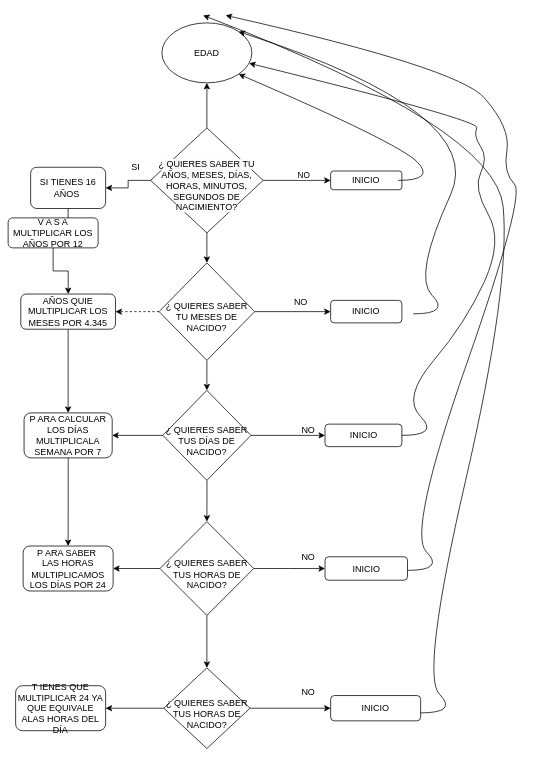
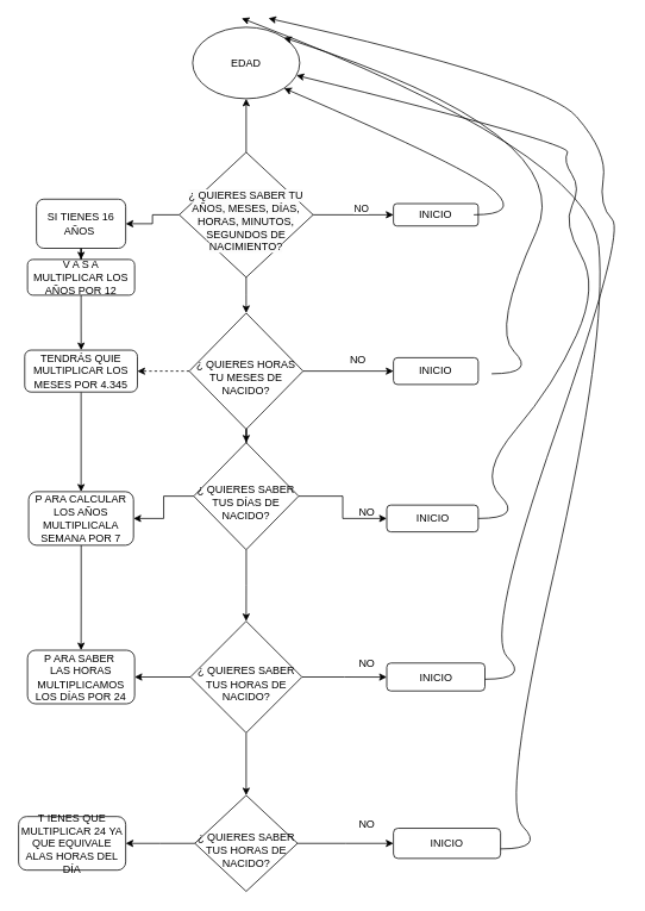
  <mxCell id="0" />
  <mxCell id="1" parent="0" />
  <mxCell id="2" value="&lt;font&gt;EDAD&lt;/font&gt;" style="ellipse;whiteSpace=wrap;html=1;" vertex="1" parent="1"><mxGeometry x="215" y="30" width="120" height="80" as="geometry" /></mxCell>
  <mxCell id="3" value="" style="edgeStyle=orthogonalEdgeStyle;rounded=0;orthogonalLoop=1;jettySize=auto;html=1;" edge="1" parent="1" source="8" target="2"><mxGeometry relative="1" as="geometry" /></mxCell>
  <mxCell id="4" value="" style="edgeStyle=orthogonalEdgeStyle;rounded=0;orthogonalLoop=1;jettySize=auto;html=1;" edge="1" parent="1" source="8" target="9"><mxGeometry relative="1" as="geometry" /></mxCell>
  <mxCell id="5" value="NO" style="edgeLabel;html=1;align=center;verticalAlign=middle;resizable=0;points=[];" vertex="1" connectable="0" parent="4"><mxGeometry x="0.18" y="8" relative="1" as="geometry"><mxPoint as="offset" /></mxGeometry></mxCell>
  <mxCell id="6" value="" style="edgeStyle=orthogonalEdgeStyle;rounded=0;orthogonalLoop=1;jettySize=auto;html=1;" edge="1" parent="1" source="8" target="11"><mxGeometry relative="1" as="geometry" /></mxCell>
  <mxCell id="7" style="edgeStyle=orthogonalEdgeStyle;rounded=0;orthogonalLoop=1;jettySize=auto;html=1;" edge="1" parent="1" source="8"><mxGeometry relative="1" as="geometry"><mxPoint x="275" y="350" as="targetPoint" /></mxGeometry></mxCell>
  <mxCell id="8" value="&lt;br&gt;&lt;span style=&quot;color: rgb(0, 0, 0); font-family: Helvetica; font-size: 12px; font-style: normal; font-variant-ligatures: normal; font-variant-caps: normal; font-weight: 400; letter-spacing: normal; orphans: 2; text-align: center; text-indent: 0px; text-transform: none; widows: 2; word-spacing: 0px; -webkit-text-stroke-width: 0px; background-color: rgb(251, 251, 251); text-decoration-thickness: initial; text-decoration-style: initial; text-decoration-color: initial; float: none; display: inline !important;&quot;&gt;¿ QUIERES SABER TU AÑOS, MESES, DÍAS, HORAS, MINUTOS, SEGUNDOS DE NACIMIENTO?&lt;/span&gt;" style="rhombus;whiteSpace=wrap;html=1;" vertex="1" parent="1"><mxGeometry x="200" y="170" width="150" height="140" as="geometry" /></mxCell>
  <mxCell id="9" value="INICIO" style="rounded=1;whiteSpace=wrap;html=1;" vertex="1" parent="1"><mxGeometry x="440" y="227.5" width="95" height="25" as="geometry" /></mxCell>
  <mxCell id="10" value="" style="edgeStyle=orthogonalEdgeStyle;rounded=0;orthogonalLoop=1;jettySize=auto;html=1;" edge="1" parent="1" source="11" target="14"><mxGeometry relative="1" as="geometry" /></mxCell>
  <mxCell id="11" value="SI TIENES 16 AÑOS&amp;nbsp;" style="rounded=1;whiteSpace=wrap;html=1;" vertex="1" parent="1"><mxGeometry x="40" y="222.5" width="100" height="55" as="geometry" /></mxCell>
- <mxCell id="12" value="SI" style="text;html=1;align=center;verticalAlign=middle;resizable=0;points=[];autosize=1;strokeColor=none;fillColor=none;" vertex="1" parent="1"><mxGeometry x="165" y="208" width="30" height="30" as="geometry" /></mxCell>
  <mxCell id="13" value="" style="edgeStyle=orthogonalEdgeStyle;rounded=0;orthogonalLoop=1;jettySize=auto;html=1;" edge="1" parent="1" source="14" target="22"><mxGeometry relative="1" as="geometry" /></mxCell>
- <mxCell id="14" value="V A S A MULTIPLICAR LOS AÑOS POR 12" style="rounded=1;whiteSpace=wrap;html=1;" vertex="1" parent="1"><mxGeometry x="10" y="290" width="120" height="40" as="geometry" /></mxCell>
+ <mxCell id="14" value="V A S A MULTIPLICAR LOS AÑOS POR 12" style="rounded=1;whiteSpace=wrap;html=1;" vertex="1" parent="1"><mxGeometry x="30" y="290" width="120" height="40" as="geometry" /></mxCell>
  <mxCell id="15" value="" style="edgeStyle=orthogonalEdgeStyle;rounded=0;orthogonalLoop=1;jettySize=auto;html=1;" edge="1" parent="1" source="18" target="19"><mxGeometry relative="1" as="geometry" /></mxCell>
  <mxCell id="16" value="" style="edgeStyle=orthogonalEdgeStyle;rounded=0;orthogonalLoop=1;jettySize=auto;html=1;dashed=1;" edge="1" parent="1" source="18" target="22"><mxGeometry relative="1" as="geometry" /></mxCell>
  <mxCell id="17" value="" style="edgeStyle=orthogonalEdgeStyle;rounded=0;orthogonalLoop=1;jettySize=auto;html=1;" edge="1" parent="1" source="18" target="26"><mxGeometry relative="1" as="geometry" /></mxCell>
- <mxCell id="18" value="&lt;br style=&quot;border-color: var(--border-color);&quot;&gt;&lt;font&gt;¿ QUIERES SABER TU MESES DE NACIDO?&lt;/font&gt;" style="rhombus;whiteSpace=wrap;html=1;" vertex="1" parent="1"><mxGeometry x="211.25" y="350" width="127.5" height="130" as="geometry" /></mxCell>
+ <mxCell id="18" value="&lt;br style=&quot;border-color: var(--border-color);&quot;&gt;&lt;font&gt;¿ QUIERES HORAS TU MESES DE NACIDO?&lt;/font&gt;" style="rhombus;whiteSpace=wrap;html=1;" vertex="1" parent="1"><mxGeometry x="211.25" y="350" width="127.5" height="130" as="geometry" /></mxCell>
  <mxCell id="19" value="INICIO" style="rounded=1;whiteSpace=wrap;html=1;" vertex="1" parent="1"><mxGeometry x="440" y="400" width="95" height="30" as="geometry" /></mxCell>
  <mxCell id="20" value="NO" style="text;html=1;align=center;verticalAlign=middle;resizable=0;points=[];autosize=1;strokeColor=none;fillColor=none;" vertex="1" parent="1"><mxGeometry x="380" y="388" width="40" height="30" as="geometry" /></mxCell>
  <mxCell id="21" value="" style="edgeStyle=orthogonalEdgeStyle;rounded=0;orthogonalLoop=1;jettySize=auto;html=1;" edge="1" parent="1" source="22" target="28"><mxGeometry relative="1" as="geometry" /></mxCell>
- <mxCell id="22" value="AÑOS QUIE MULTIPLICAR LOS MESES POR 4.345" style="rounded=1;whiteSpace=wrap;html=1;" vertex="1" parent="1"><mxGeometry x="26.88" y="391.56" width="126.25" height="46.88" as="geometry" /></mxCell>
+ <mxCell id="22" value="TENDRÁS QUIE MULTIPLICAR LOS MESES POR 4.345" style="rounded=1;whiteSpace=wrap;html=1;" vertex="1" parent="1"><mxGeometry x="26.88" y="391.56" width="126.25" height="46.88" as="geometry" /></mxCell>
  <mxCell id="23" value="" style="edgeStyle=orthogonalEdgeStyle;rounded=0;orthogonalLoop=1;jettySize=auto;html=1;" edge="1" parent="1" source="26" target="28"><mxGeometry relative="1" as="geometry" /></mxCell>
  <mxCell id="24" value="" style="edgeStyle=orthogonalEdgeStyle;rounded=0;orthogonalLoop=1;jettySize=auto;html=1;" edge="1" parent="1" source="26" target="32"><mxGeometry relative="1" as="geometry" /></mxCell>
  <mxCell id="25" value="" style="edgeStyle=orthogonalEdgeStyle;rounded=0;orthogonalLoop=1;jettySize=auto;html=1;" edge="1" parent="1" source="26" target="40"><mxGeometry relative="1" as="geometry" /></mxCell>
- <mxCell id="26" value="&lt;br style=&quot;border-color: var(--border-color);&quot;&gt;&lt;font style=&quot;border-color: var(--border-color);&quot;&gt;¿ QUIERES SABER TUS DÍAS DE NACIDO?&lt;/font&gt;" style="rhombus;whiteSpace=wrap;html=1;" vertex="1" parent="1"><mxGeometry x="216.25" y="520" width="117.5" height="120" as="geometry" /></mxCell>
+ <mxCell id="26" value="&lt;br style=&quot;border-color: var(--border-color);&quot;&gt;&lt;font style=&quot;border-color: var(--border-color);&quot;&gt;¿ QUIERES SABER TUS DÍAS DE NACIDO?&lt;/font&gt;" style="rhombus;whiteSpace=wrap;html=1;" vertex="1" parent="1"><mxGeometry x="216.25" y="495" width="117.5" height="120" as="geometry" /></mxCell>
  <mxCell id="27" value="" style="edgeStyle=orthogonalEdgeStyle;rounded=0;orthogonalLoop=1;jettySize=auto;html=1;" edge="1" parent="1" source="28" target="33"><mxGeometry relative="1" as="geometry" /></mxCell>
- <mxCell id="28" value="P ARA CALCULAR&lt;br&gt;&lt;font&gt;LOS DÍAS MULTIPLICALA SEMANA POR 7&lt;/font&gt;" style="rounded=1;whiteSpace=wrap;html=1;" vertex="1" parent="1"><mxGeometry x="31.25" y="550" width="117.5" height="60" as="geometry" /></mxCell>
+ <mxCell id="28" value="P ARA CALCULAR&lt;br&gt;&lt;font&gt;LOS AÑOS MULTIPLICALA SEMANA POR 7&lt;/font&gt;" style="rounded=1;whiteSpace=wrap;html=1;" vertex="1" parent="1"><mxGeometry x="31.25" y="550" width="117.5" height="60" as="geometry" /></mxCell>
  <mxCell id="29" value="" style="edgeStyle=orthogonalEdgeStyle;rounded=0;orthogonalLoop=1;jettySize=auto;html=1;" edge="1" parent="1" source="32" target="33"><mxGeometry relative="1" as="geometry" /></mxCell>
  <mxCell id="30" value="" style="edgeStyle=orthogonalEdgeStyle;rounded=0;orthogonalLoop=1;jettySize=auto;html=1;" edge="1" parent="1" source="32" target="36"><mxGeometry relative="1" as="geometry" /></mxCell>
  <mxCell id="31" value="" style="edgeStyle=orthogonalEdgeStyle;rounded=0;orthogonalLoop=1;jettySize=auto;html=1;" edge="1" parent="1" source="32" target="41"><mxGeometry relative="1" as="geometry" /></mxCell>
  <mxCell id="32" value="&lt;br style=&quot;border-color: var(--border-color);&quot;&gt;&lt;font style=&quot;border-color: var(--border-color);&quot;&gt;¿ QUIERES SABER TUS HORAS DE NACIDO?&lt;/font&gt;" style="rhombus;whiteSpace=wrap;html=1;" vertex="1" parent="1"><mxGeometry x="212.5" y="695" width="125" height="125" as="geometry" /></mxCell>
  <mxCell id="33" value="P ARA SABER&amp;nbsp;&lt;br&gt;&lt;font&gt;LAS HORAS MULTIPLICAMOS&lt;br&gt;&lt;/font&gt;&lt;font&gt;LOS DÍAS POR 24&lt;/font&gt;" style="rounded=1;whiteSpace=wrap;html=1;" vertex="1" parent="1"><mxGeometry x="30" y="727.5" width="120" height="60" as="geometry" /></mxCell>
  <mxCell id="34" value="" style="edgeStyle=orthogonalEdgeStyle;rounded=0;orthogonalLoop=1;jettySize=auto;html=1;" edge="1" parent="1" source="36" target="37"><mxGeometry relative="1" as="geometry" /></mxCell>
  <mxCell id="35" value="" style="edgeStyle=orthogonalEdgeStyle;rounded=0;orthogonalLoop=1;jettySize=auto;html=1;" edge="1" parent="1" source="36" target="42"><mxGeometry relative="1" as="geometry" /></mxCell>
  <mxCell id="36" value="&lt;br style=&quot;border-color: var(--border-color);&quot;&gt;&lt;font style=&quot;border-color: var(--border-color);&quot;&gt;¿ QUIERES SABER TUS HORAS DE NACIDO?&lt;/font&gt;" style="rhombus;whiteSpace=wrap;html=1;" vertex="1" parent="1"><mxGeometry x="217.5" y="890" width="115" height="107.5" as="geometry" /></mxCell>
  <mxCell id="37" value="T IENES QUE MULTIPLICAR 24 YA QUE EQUIVALE ALAS HORAS DEL DÍA" style="rounded=1;whiteSpace=wrap;html=1;" vertex="1" parent="1"><mxGeometry x="20" y="913.75" width="120" height="60" as="geometry" /></mxCell>
  <mxCell id="38" value="" style="curved=1;endArrow=classic;html=1;rounded=0;entryX=1;entryY=0;entryDx=0;entryDy=0;" edge="1" parent="1" target="2"><mxGeometry width="50" height="50" relative="1" as="geometry"><mxPoint x="550" y="418" as="sourcePoint" /><mxPoint x="340" y="80" as="targetPoint" /><Array as="points"><mxPoint x="600" y="418" /><mxPoint x="550" y="368" /><mxPoint x="650" y="150" /></Array></mxGeometry></mxCell>
  <mxCell id="39" value="" style="curved=1;endArrow=classic;html=1;rounded=0;entryX=1;entryY=1;entryDx=0;entryDy=0;" edge="1" parent="1" target="2"><mxGeometry width="50" height="50" relative="1" as="geometry"><mxPoint x="530" y="240" as="sourcePoint" /><mxPoint x="580" as="targetPoint" y="190" /><Array as="points"><mxPoint x="580" y="240" /><mxPoint x="530" y="190" /></Array></mxGeometry></mxCell>
  <mxCell id="40" value="INICIO" style="rounded=1;whiteSpace=wrap;html=1;" vertex="1" parent="1"><mxGeometry x="432.5" y="565" width="102.5" height="30" as="geometry" /></mxCell>
  <mxCell id="41" value="INICIO" style="rounded=1;whiteSpace=wrap;html=1;" vertex="1" parent="1"><mxGeometry x="432.5" y="741.88" width="110" height="31.25" as="geometry" /></mxCell>
  <mxCell id="42" value="INICIO" style="rounded=1;whiteSpace=wrap;html=1;" vertex="1" parent="1"><mxGeometry x="440" y="926.88" width="120" height="33.75" as="geometry" /></mxCell>
  <mxCell id="43" value="" style="curved=1;endArrow=classic;html=1;rounded=0;" edge="1" parent="1" target="2"><mxGeometry width="50" height="50" relative="1" as="geometry"><mxPoint x="535" y="580" as="sourcePoint" /><mxPoint x="500" y="20" as="targetPoint" /><Array as="points"><mxPoint x="585" y="580" /><mxPoint x="535" y="530" /><mxPoint x="620" y="430" /><mxPoint x="670" y="320" /><mxPoint x="630" y="250" /><mxPoint x="650" y="210" /><mxPoint x="630" y="180" /><mxPoint x="640" y="160" /></Array></mxGeometry></mxCell>
  <mxCell id="44" value="" style="curved=1;endArrow=classic;html=1;rounded=0;" edge="1" parent="1"><mxGeometry width="50" height="50" relative="1" as="geometry"><mxPoint x="542.5" y="760" as="sourcePoint" /><mxPoint x="300" y="20" as="targetPoint" /><Array as="points"><mxPoint x="592.5" y="760" /><mxPoint x="542.5" y="710" /><mxPoint x="700" y="260" /><mxPoint x="670" y="230" /><mxPoint x="680" y="170" /><mxPoint x="610" y="90" /></Array></mxGeometry></mxCell>
  <mxCell id="45" value="" style="curved=1;endArrow=classic;html=1;rounded=0;" edge="1" parent="1"><mxGeometry width="50" height="50" relative="1" as="geometry"><mxPoint x="560" y="950" as="sourcePoint" /><mxPoint x="270" y="20" as="targetPoint" /><Array as="points"><mxPoint x="610" y="950" /><mxPoint x="560" y="900" /><mxPoint x="680" y="380" /><mxPoint x="660" y="170" /></Array></mxGeometry></mxCell>
  <mxCell id="46" value="NO" style="text;html=1;align=center;verticalAlign=middle;resizable=0;points=[];autosize=1;strokeColor=none;fillColor=none;" vertex="1" parent="1"><mxGeometry x="390" y="558" width="40" height="30" as="geometry" /></mxCell>
  <mxCell id="47" value="NO" style="text;html=1;align=center;verticalAlign=middle;resizable=0;points=[];autosize=1;strokeColor=none;fillColor=none;" vertex="1" parent="1"><mxGeometry x="390" y="728" width="40" height="30" as="geometry" /></mxCell>
  <mxCell id="48" value="NO" style="text;html=1;align=center;verticalAlign=middle;resizable=0;points=[];autosize=1;strokeColor=none;fillColor=none;" vertex="1" parent="1"><mxGeometry x="390" y="908" width="40" height="30" as="geometry" /></mxCell>
